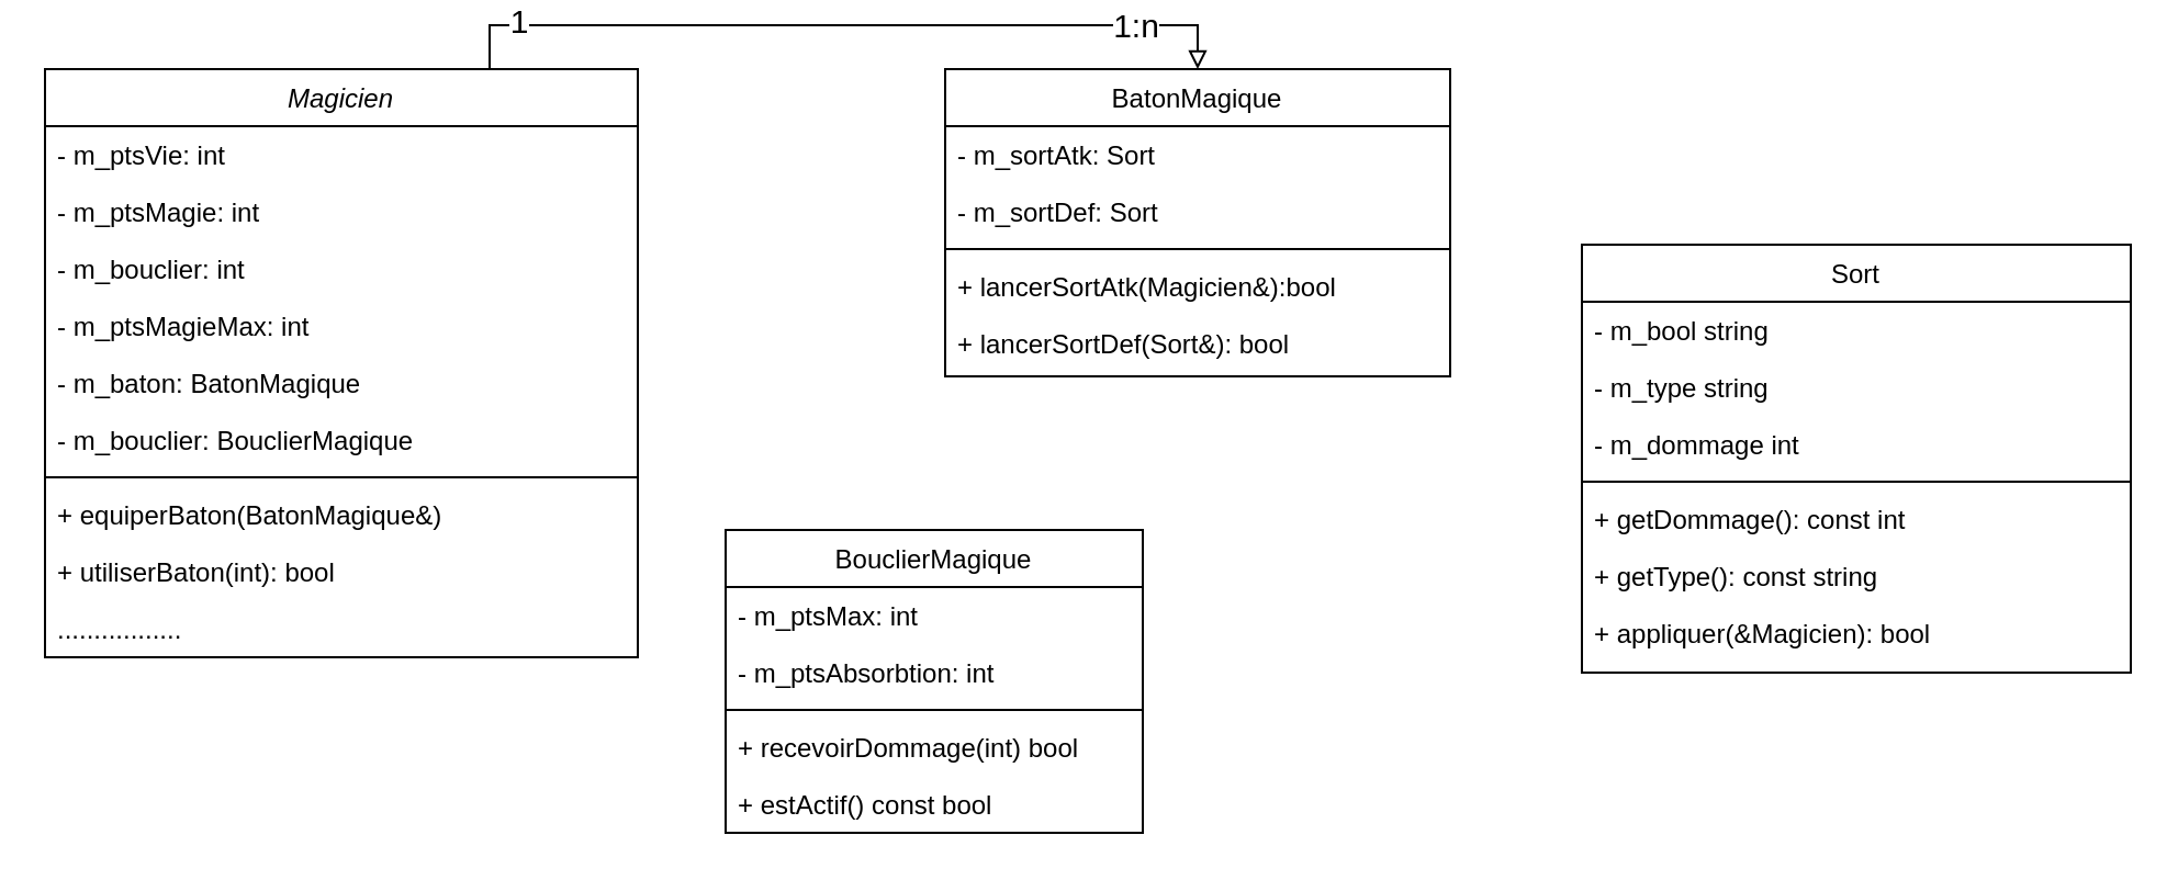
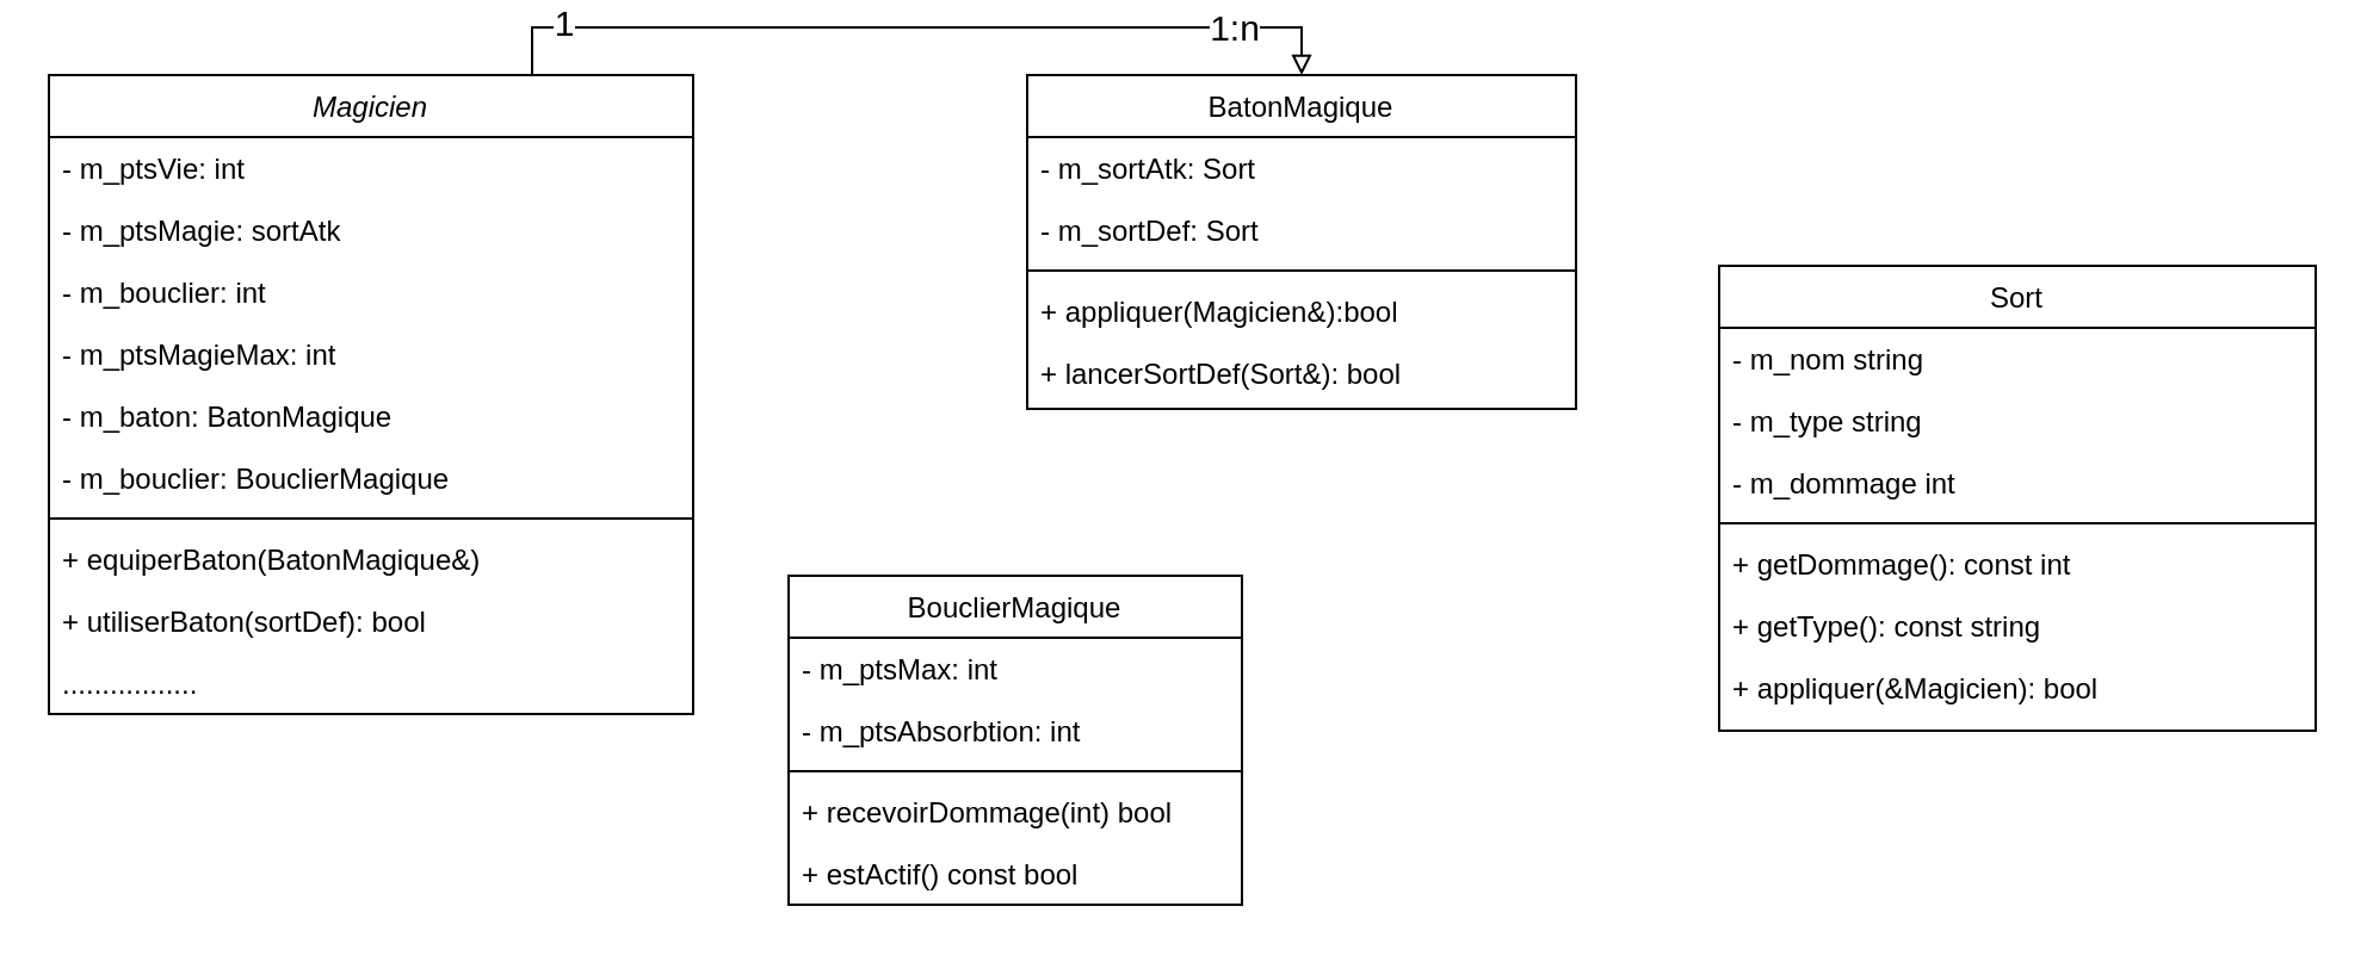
  <mxCell id="0" />
  <mxCell id="1" parent="0" />
  <mxCell id="2" style="edgeStyle=orthogonalEdgeStyle;rounded=0;orthogonalLoop=1;jettySize=auto;html=1;exitX=0.75;exitY=0;exitDx=0;exitDy=0;entryX=0.5;entryY=0;entryDx=0;entryDy=0;fontSize=15;endArrow=block;endFill=0;" parent="1" source="5" target="22" edge="1"><mxGeometry relative="1" as="geometry" /></mxCell>
  <mxCell id="3" value="1" style="edgeLabel;html=1;align=center;verticalAlign=middle;resizable=0;points=[];fontSize=15;" parent="2" vertex="1" connectable="0"><mxGeometry x="-0.821" y="3" relative="1" as="geometry"><mxPoint x="1" as="offset" /></mxGeometry></mxCell>
  <mxCell id="4" value="1:n" style="edgeLabel;html=1;align=center;verticalAlign=middle;resizable=0;points=[];fontSize=15;" parent="2" vertex="1" connectable="0"><mxGeometry x="0.73" y="1" relative="1" as="geometry"><mxPoint as="offset" /></mxGeometry></mxCell>
  <mxCell id="5" value="Magicien" style="swimlane;fontStyle=2;align=center;verticalAlign=top;childLayout=stackLayout;horizontal=1;startSize=26;horizontalStack=0;resizeParent=1;resizeLast=0;collapsible=1;marginBottom=0;rounded=0;shadow=0;strokeWidth=1;" parent="1" vertex="1"><mxGeometry x="20" y="20" width="270" height="268" as="geometry"><mxRectangle x="230" y="140" width="160" height="26" as="alternateBounds" /></mxGeometry></mxCell>
  <mxCell id="6" value="- m_ptsVie: int" style="text;align=left;verticalAlign=top;spacingLeft=4;spacingRight=4;overflow=hidden;rotatable=0;points=[[0,0.5],[1,0.5]];portConstraint=eastwest;" parent="5" vertex="1"><mxGeometry y="26" width="270" height="26" as="geometry" /></mxCell>
- <mxCell id="7" value="- m_ptsMagie: int" style="text;align=left;verticalAlign=top;spacingLeft=4;spacingRight=4;overflow=hidden;rotatable=0;points=[[0,0.5],[1,0.5]];portConstraint=eastwest;rounded=0;shadow=0;html=0;" parent="5" vertex="1"><mxGeometry y="52" width="270" height="26" as="geometry" /></mxCell>
+ <mxCell id="7" value="- m_ptsMagie: sortAtk" style="text;align=left;verticalAlign=top;spacingLeft=4;spacingRight=4;overflow=hidden;rotatable=0;points=[[0,0.5],[1,0.5]];portConstraint=eastwest;rounded=0;shadow=0;html=0;" parent="5" vertex="1"><mxGeometry y="52" width="270" height="26" as="geometry" /></mxCell>
  <mxCell id="8" value="- m_bouclier: int" style="text;align=left;verticalAlign=top;spacingLeft=4;spacingRight=4;overflow=hidden;rotatable=0;points=[[0,0.5],[1,0.5]];portConstraint=eastwest;rounded=0;shadow=0;html=0;" vertex="1" parent="5"><mxGeometry y="78" width="270" height="26" as="geometry" /></mxCell>
  <mxCell id="9" value="- m_ptsMagieMax: int" style="text;align=left;verticalAlign=top;spacingLeft=4;spacingRight=4;overflow=hidden;rotatable=0;points=[[0,0.5],[1,0.5]];portConstraint=eastwest;rounded=0;shadow=0;html=0;" vertex="1" parent="5"><mxGeometry y="104" width="270" height="26" as="geometry" /></mxCell>
  <mxCell id="10" value="- m_baton: BatonMagique" style="text;align=left;verticalAlign=top;spacingLeft=4;spacingRight=4;overflow=hidden;rotatable=0;points=[[0,0.5],[1,0.5]];portConstraint=eastwest;rounded=0;shadow=0;html=0;" parent="5" vertex="1"><mxGeometry y="130" width="270" height="26" as="geometry" /></mxCell>
  <mxCell id="11" value="- m_bouclier: BouclierMagique" style="text;align=left;verticalAlign=top;spacingLeft=4;spacingRight=4;overflow=hidden;rotatable=0;points=[[0,0.5],[1,0.5]];portConstraint=eastwest;rounded=0;shadow=0;html=0;" parent="5" vertex="1"><mxGeometry y="156" width="270" height="26" as="geometry" /></mxCell>
  <mxCell id="12" value="" style="line;html=1;strokeWidth=1;align=left;verticalAlign=middle;spacingTop=-1;spacingLeft=3;spacingRight=3;rotatable=0;labelPosition=right;points=[];portConstraint=eastwest;" parent="5" vertex="1"><mxGeometry y="182" width="270" height="8" as="geometry" /></mxCell>
  <mxCell id="13" value="+ equiperBaton(BatonMagique&amp;)" style="text;align=left;verticalAlign=top;spacingLeft=4;spacingRight=4;overflow=hidden;rotatable=0;points=[[0,0.5],[1,0.5]];portConstraint=eastwest;" parent="5" vertex="1"><mxGeometry y="190" width="270" height="26" as="geometry" /></mxCell>
- <mxCell id="14" value="+ utiliserBaton(int): bool" style="text;align=left;verticalAlign=top;spacingLeft=4;spacingRight=4;overflow=hidden;rotatable=0;points=[[0,0.5],[1,0.5]];portConstraint=eastwest;" parent="5" vertex="1"><mxGeometry y="216" width="270" height="26" as="geometry" /></mxCell>
+ <mxCell id="14" value="+ utiliserBaton(sortDef): bool" style="text;align=left;verticalAlign=top;spacingLeft=4;spacingRight=4;overflow=hidden;rotatable=0;points=[[0,0.5],[1,0.5]];portConstraint=eastwest;" parent="5" vertex="1"><mxGeometry y="216" width="270" height="26" as="geometry" /></mxCell>
  <mxCell id="15" value="................." style="text;align=left;verticalAlign=top;spacingLeft=4;spacingRight=4;overflow=hidden;rotatable=0;points=[[0,0.5],[1,0.5]];portConstraint=eastwest;" parent="5" vertex="1"><mxGeometry y="242" width="270" height="26" as="geometry" /></mxCell>
  <mxCell id="16" value="BouclierMagique" style="swimlane;fontStyle=0;align=center;verticalAlign=top;childLayout=stackLayout;horizontal=1;startSize=26;horizontalStack=0;resizeParent=1;resizeLast=0;collapsible=1;marginBottom=0;rounded=0;shadow=0;strokeWidth=1;" parent="1" vertex="1"><mxGeometry x="330" y="230" width="190" height="138" as="geometry"><mxRectangle x="130" y="380" width="160" height="26" as="alternateBounds" /></mxGeometry></mxCell>
  <mxCell id="17" value="- m_ptsMax: int" style="text;align=left;verticalAlign=top;spacingLeft=4;spacingRight=4;overflow=hidden;rotatable=0;points=[[0,0.5],[1,0.5]];portConstraint=eastwest;" parent="16" vertex="1"><mxGeometry y="26" width="190" height="26" as="geometry" /></mxCell>
  <mxCell id="18" value="- m_ptsAbsorbtion: int" style="text;align=left;verticalAlign=top;spacingLeft=4;spacingRight=4;overflow=hidden;rotatable=0;points=[[0,0.5],[1,0.5]];portConstraint=eastwest;" parent="16" vertex="1"><mxGeometry y="52" width="190" height="26" as="geometry" /></mxCell>
  <mxCell id="19" value="" style="line;html=1;strokeWidth=1;align=left;verticalAlign=middle;spacingTop=-1;spacingLeft=3;spacingRight=3;rotatable=0;labelPosition=right;points=[];portConstraint=eastwest;" parent="16" vertex="1"><mxGeometry y="78" width="190" height="8" as="geometry" /></mxCell>
  <mxCell id="20" value="+ recevoirDommage(int) bool" style="text;align=left;verticalAlign=top;spacingLeft=4;spacingRight=4;overflow=hidden;rotatable=0;points=[[0,0.5],[1,0.5]];portConstraint=eastwest;" parent="16" vertex="1"><mxGeometry y="86" width="190" height="26" as="geometry" /></mxCell>
  <mxCell id="21" value="+ estActif() const bool" style="text;align=left;verticalAlign=top;spacingLeft=4;spacingRight=4;overflow=hidden;rotatable=0;points=[[0,0.5],[1,0.5]];portConstraint=eastwest;" parent="16" vertex="1"><mxGeometry y="112" width="190" height="26" as="geometry" /></mxCell>
  <mxCell id="22" value="BatonMagique" style="swimlane;fontStyle=0;align=center;verticalAlign=top;childLayout=stackLayout;horizontal=1;startSize=26;horizontalStack=0;resizeParent=1;resizeLast=0;collapsible=1;marginBottom=0;rounded=0;shadow=0;strokeWidth=1;" parent="1" vertex="1"><mxGeometry x="430" y="20" width="230" height="140" as="geometry"><mxRectangle x="340" y="380" width="170" height="26" as="alternateBounds" /></mxGeometry></mxCell>
  <mxCell id="23" value="- m_sortAtk: Sort" style="text;align=left;verticalAlign=top;spacingLeft=4;spacingRight=4;overflow=hidden;rotatable=0;points=[[0,0.5],[1,0.5]];portConstraint=eastwest;" parent="22" vertex="1"><mxGeometry y="26" width="230" height="26" as="geometry" /></mxCell>
  <mxCell id="24" value="- m_sortDef: Sort" style="text;align=left;verticalAlign=top;spacingLeft=4;spacingRight=4;overflow=hidden;rotatable=0;points=[[0,0.5],[1,0.5]];portConstraint=eastwest;" parent="22" vertex="1"><mxGeometry y="52" width="230" height="26" as="geometry" /></mxCell>
  <mxCell id="25" value="" style="line;html=1;strokeWidth=1;align=left;verticalAlign=middle;spacingTop=-1;spacingLeft=3;spacingRight=3;rotatable=0;labelPosition=right;points=[];portConstraint=eastwest;" parent="22" vertex="1"><mxGeometry y="78" width="230" height="8" as="geometry" /></mxCell>
- <mxCell id="26" value="+ lancerSortAtk(Magicien&amp;):bool" style="text;align=left;verticalAlign=top;spacingLeft=4;spacingRight=4;overflow=hidden;rotatable=0;points=[[0,0.5],[1,0.5]];portConstraint=eastwest;" parent="22" vertex="1"><mxGeometry y="86" width="230" height="26" as="geometry" /></mxCell>
+ <mxCell id="26" value="+ appliquer(Magicien&amp;):bool" style="text;align=left;verticalAlign=top;spacingLeft=4;spacingRight=4;overflow=hidden;rotatable=0;points=[[0,0.5],[1,0.5]];portConstraint=eastwest;" parent="22" vertex="1"><mxGeometry y="86" width="230" height="26" as="geometry" /></mxCell>
  <mxCell id="27" value="+ lancerSortDef(Sort&amp;): bool" style="text;align=left;verticalAlign=top;spacingLeft=4;spacingRight=4;overflow=hidden;rotatable=0;points=[[0,0.5],[1,0.5]];portConstraint=eastwest;" parent="22" vertex="1"><mxGeometry y="112" width="230" height="26" as="geometry" /></mxCell>
  <mxCell id="28" value="Sort" style="swimlane;fontStyle=0;align=center;verticalAlign=top;childLayout=stackLayout;horizontal=1;startSize=26;horizontalStack=0;resizeParent=1;resizeLast=0;collapsible=1;marginBottom=0;rounded=0;shadow=0;strokeWidth=1;" parent="1" vertex="1"><mxGeometry x="720" y="100" width="250" height="195" as="geometry"><mxRectangle x="550" y="140" width="160" height="26" as="alternateBounds" /></mxGeometry></mxCell>
- <mxCell id="29" value="- m_bool string" style="text;align=left;verticalAlign=top;spacingLeft=4;spacingRight=4;overflow=hidden;rotatable=0;points=[[0,0.5],[1,0.5]];portConstraint=eastwest;" parent="28" vertex="1"><mxGeometry y="26" width="250" height="26" as="geometry" /></mxCell>
+ <mxCell id="29" value="- m_nom string" style="text;align=left;verticalAlign=top;spacingLeft=4;spacingRight=4;overflow=hidden;rotatable=0;points=[[0,0.5],[1,0.5]];portConstraint=eastwest;" parent="28" vertex="1"><mxGeometry y="26" width="250" height="26" as="geometry" /></mxCell>
  <mxCell id="30" value="- m_type string" style="text;align=left;verticalAlign=top;spacingLeft=4;spacingRight=4;overflow=hidden;rotatable=0;points=[[0,0.5],[1,0.5]];portConstraint=eastwest;rounded=0;shadow=0;html=0;" parent="28" vertex="1"><mxGeometry y="52" width="250" height="26" as="geometry" /></mxCell>
  <mxCell id="31" value="- m_dommage int" style="text;align=left;verticalAlign=top;spacingLeft=4;spacingRight=4;overflow=hidden;rotatable=0;points=[[0,0.5],[1,0.5]];portConstraint=eastwest;rounded=0;shadow=0;html=0;" parent="28" vertex="1"><mxGeometry y="78" width="250" height="26" as="geometry" /></mxCell>
  <mxCell id="32" value="" style="line;html=1;strokeWidth=1;align=left;verticalAlign=middle;spacingTop=-1;spacingLeft=3;spacingRight=3;rotatable=0;labelPosition=right;points=[];portConstraint=eastwest;" parent="28" vertex="1"><mxGeometry y="104" width="250" height="8" as="geometry" /></mxCell>
  <mxCell id="33" value="+ getDommage(): const int" style="text;align=left;verticalAlign=top;spacingLeft=4;spacingRight=4;overflow=hidden;rotatable=0;points=[[0,0.5],[1,0.5]];portConstraint=eastwest;" parent="28" vertex="1"><mxGeometry y="112" width="250" height="26" as="geometry" /></mxCell>
  <mxCell id="34" value="+ getType(): const string" style="text;align=left;verticalAlign=top;spacingLeft=4;spacingRight=4;overflow=hidden;rotatable=0;points=[[0,0.5],[1,0.5]];portConstraint=eastwest;" parent="28" vertex="1"><mxGeometry y="138" width="250" height="26" as="geometry" /></mxCell>
  <mxCell id="35" value="+ appliquer(&amp;Magicien): bool" style="text;align=left;verticalAlign=top;spacingLeft=4;spacingRight=4;overflow=hidden;rotatable=0;points=[[0,0.5],[1,0.5]];portConstraint=eastwest;" parent="28" vertex="1"><mxGeometry y="164" width="250" height="26" as="geometry" /></mxCell>
